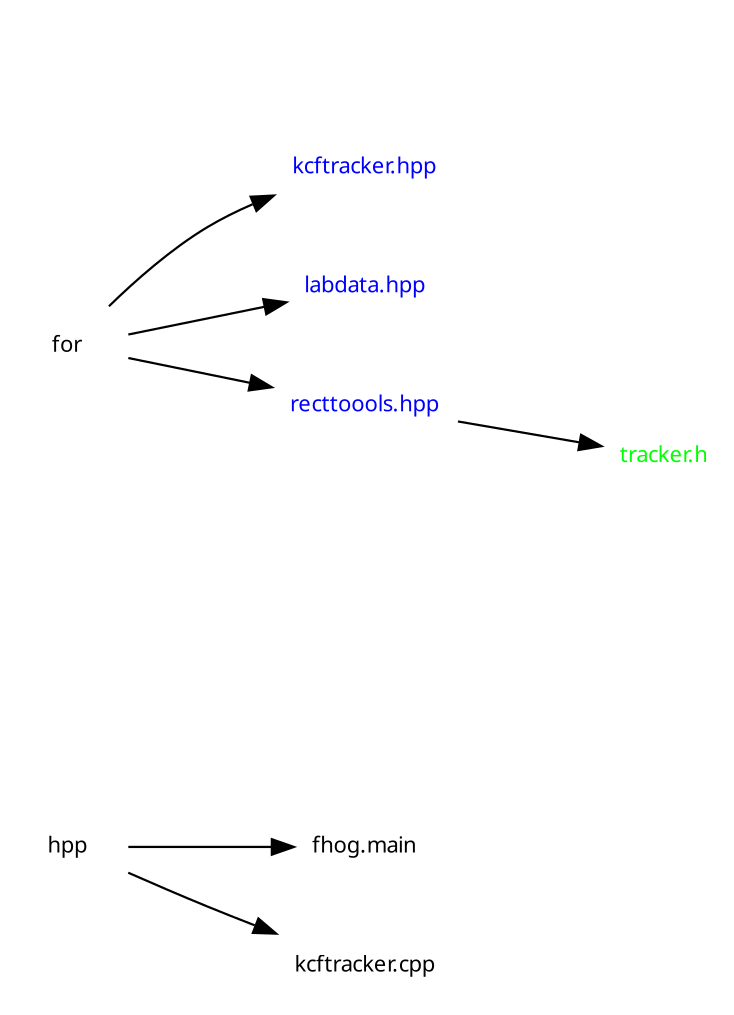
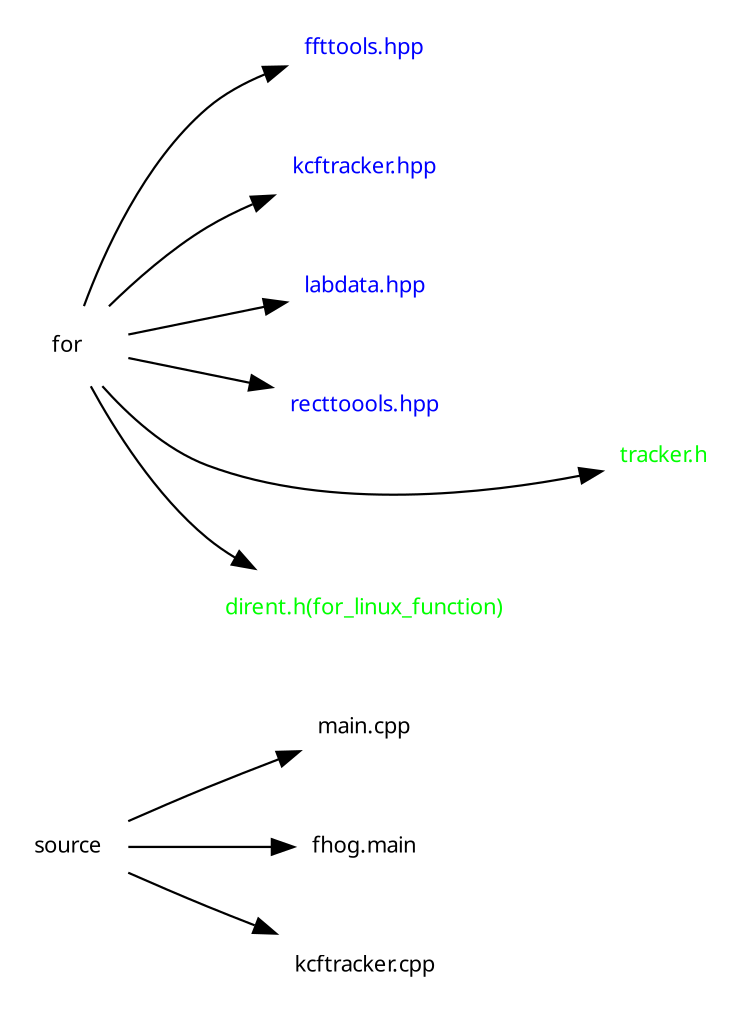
  digraph {
    fontname="Microsoft YaHei"
    fontsize=10
    rankdir=LR
    node [fontname="Microsoft YaHei" fontsize=10 shape=plaintext]
    edge [fontname="Microsoft YaHei" fontsize=10]
-   n1 [label=hpp]
+   n1 [label=source]
+   n2 [label="main.cpp"]
    n3 [label="fhog.main"]
    n4 [label="kcftracker.cpp"]
    n5 [label=for]
+   n6 [fontcolor=blue label="ffttools.hpp"]
    n7 [fontcolor=blue label="kcftracker.hpp"]
    n8 [fontcolor=blue label="labdata.hpp"]
    n9 [fontcolor=blue label="recttoools.hpp"]
    n10 [fontcolor=green label="tracker.h"]
+   n11 [fontcolor=green label="dirent.h(for_linux_function)"]
+   n1 -> n2
    n1 -> n3
    n1 -> n4
+   n5 -> n6
    n5 -> n7
    n5 -> n8
    n5 -> n9
-   n9 -> n10
+   n5 -> n10
+   n5 -> n11
  }
